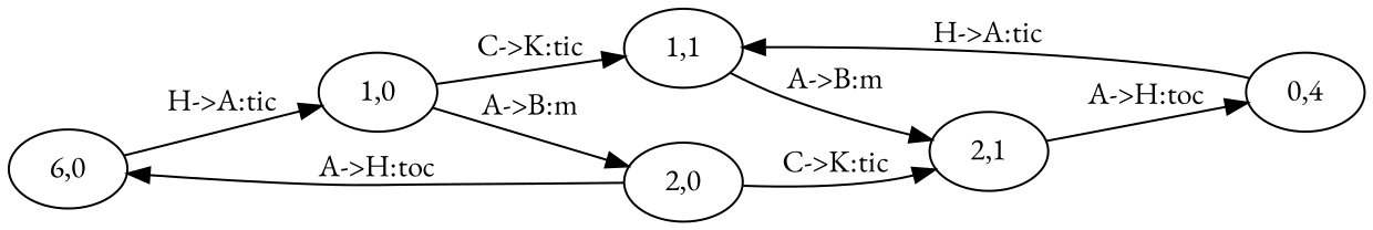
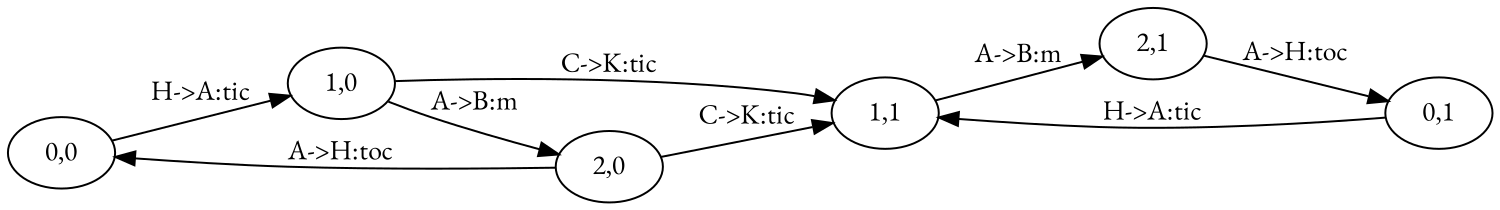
  digraph {
    fontname="EB Garamond"
    rankdir=LR
    node [fontname="EB Garamond"]
    edge [fontname="EB Garamond"]
-   "0,0" [label="6,0"]
+   "0,0"
    "1,0"
    "1,1"
    "2,0"
-   "0,1" [label="0,4"]
+   "0,1"
    "2,1"
    "0,0" -> "1,0" [label="H->A:tic"]
    "1,0" -> "1,1" [label="C->K:tic"]
    "1,0" -> "2,0" [label="A->B:m"]
    "1,1" -> "2,1" [label="A->B:m"]
    "2,0" -> "0,0" [label="A->H:toc"]
-   "2,0" -> "2,1" [label="C->K:tic"]
+   "2,0" -> "1,1" [label="C->K:tic"]
    "0,1" -> "1,1" [label="H->A:tic"]
    "2,1" -> "0,1" [label="A->H:toc"]
  }
